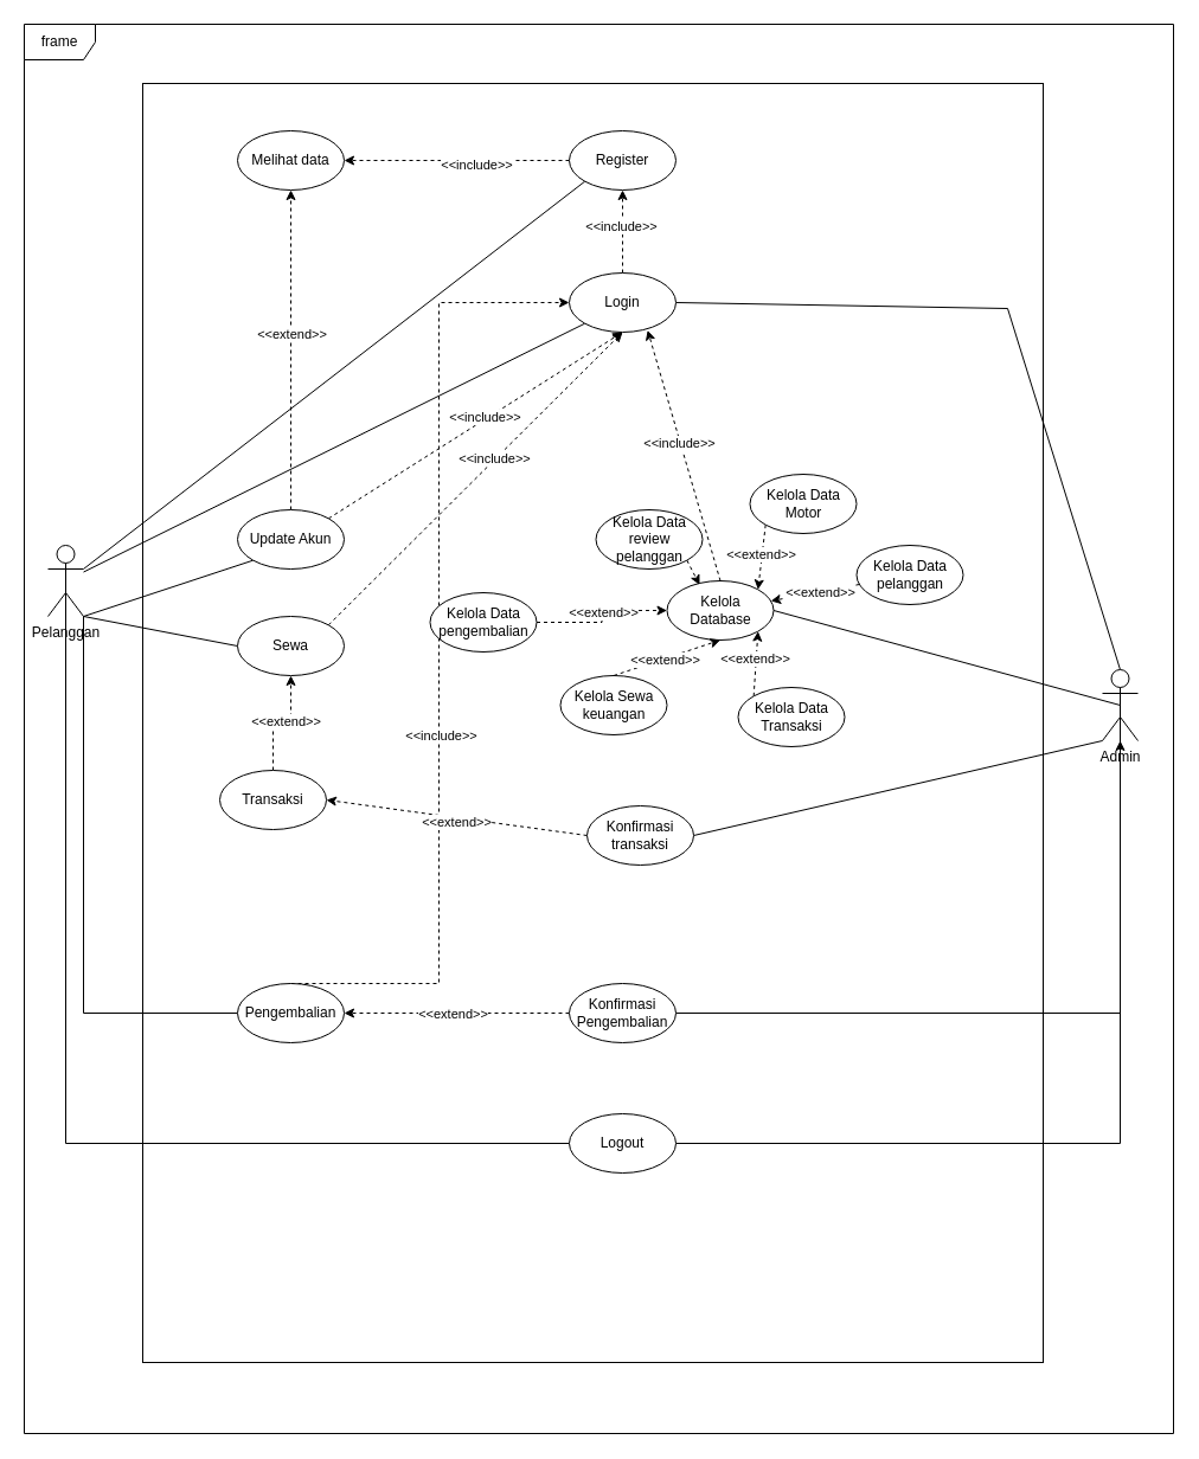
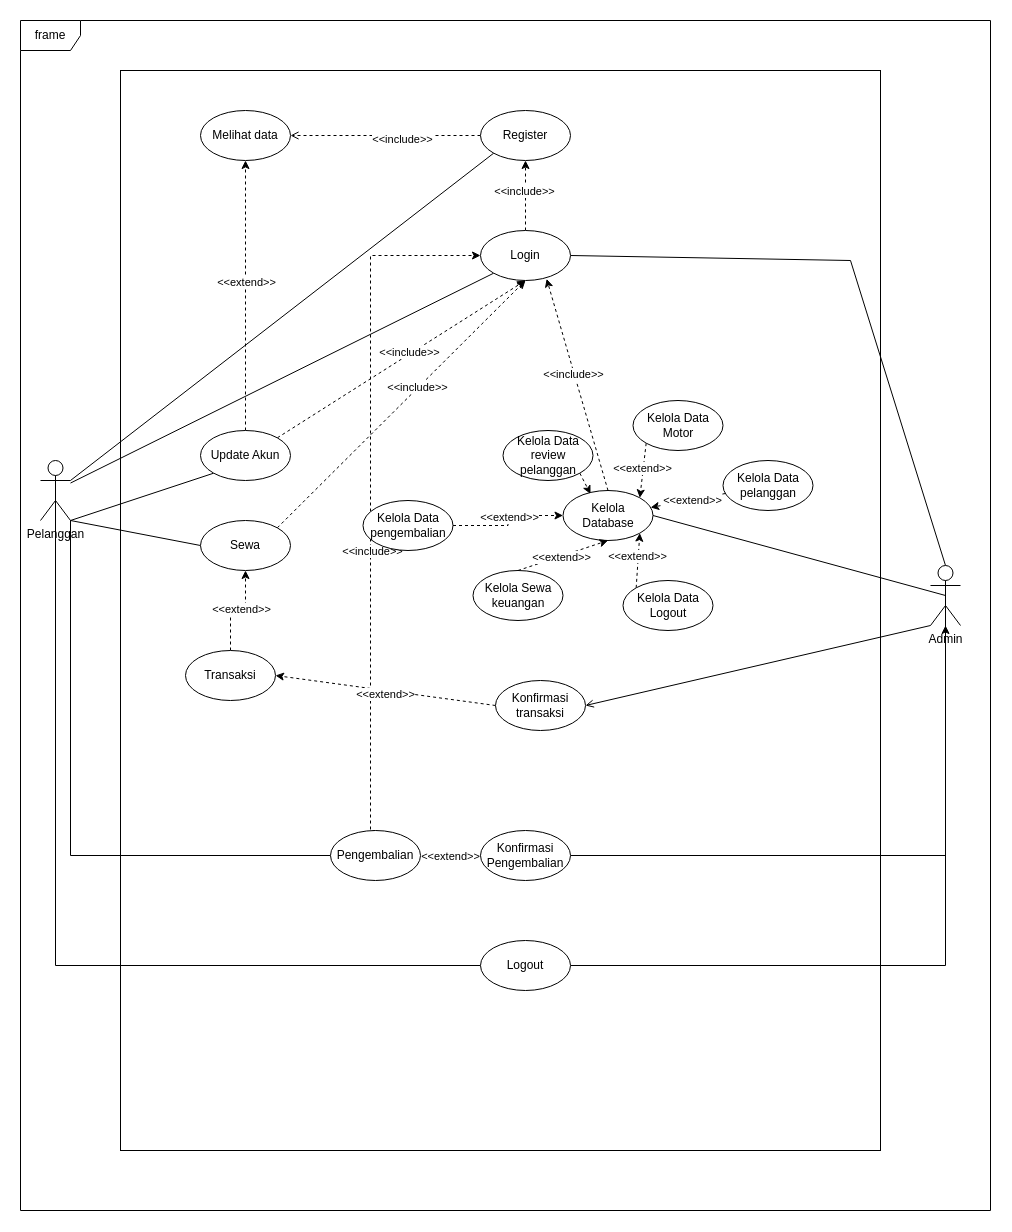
  <mxCell id="0" />
  <mxCell id="1" parent="0" />
  <mxCell id="2" value="" style="rounded=0;whiteSpace=wrap;html=1;" parent="1" vertex="1"><mxGeometry x="120" y="70" width="760" height="1080" as="geometry" /></mxCell>
  <mxCell id="3" value="frame" style="shape=umlFrame;whiteSpace=wrap;html=1;pointerEvents=0;" parent="1" vertex="1"><mxGeometry x="20" y="20" width="970" height="1190" as="geometry" /></mxCell>
  <mxCell id="4" style="rounded=0;orthogonalLoop=1;jettySize=auto;html=1;exitX=1;exitY=1;exitDx=0;exitDy=0;exitPerimeter=0;entryX=0;entryY=1;entryDx=0;entryDy=0;endArrow=none;endFill=0;" parent="1" source="8" target="27" edge="1"><mxGeometry relative="1" as="geometry" /></mxCell>
  <mxCell id="5" style="rounded=0;orthogonalLoop=1;jettySize=auto;html=1;exitX=1;exitY=1;exitDx=0;exitDy=0;exitPerimeter=0;entryX=0;entryY=0.5;entryDx=0;entryDy=0;endArrow=none;endFill=0;" parent="1" source="8" target="30" edge="1"><mxGeometry relative="1" as="geometry" /></mxCell>
  <mxCell id="6" style="edgeStyle=orthogonalEdgeStyle;rounded=0;orthogonalLoop=1;jettySize=auto;html=1;exitX=1;exitY=1;exitDx=0;exitDy=0;exitPerimeter=0;entryX=0;entryY=0.5;entryDx=0;entryDy=0;endArrow=none;endFill=0;" edge="1" parent="1" source="8" target="36"><mxGeometry relative="1" as="geometry" /></mxCell>
  <mxCell id="7" style="edgeStyle=orthogonalEdgeStyle;rounded=0;orthogonalLoop=1;jettySize=auto;html=1;exitX=0.5;exitY=0.5;exitDx=0;exitDy=0;exitPerimeter=0;entryX=0;entryY=0.5;entryDx=0;entryDy=0;endArrow=none;endFill=0;" edge="1" parent="1" source="8" target="41"><mxGeometry relative="1" as="geometry"><Array as="points"><mxPoint x="55" y="965" /></Array></mxGeometry></mxCell>
  <mxCell id="8" value="Pelanggan" style="shape=umlActor;verticalLabelPosition=bottom;verticalAlign=top;html=1;outlineConnect=0;" parent="1" vertex="1"><mxGeometry x="40" y="460" width="30" height="60" as="geometry" /></mxCell>
  <mxCell id="9" style="rounded=0;orthogonalLoop=1;jettySize=auto;html=1;exitX=0.5;exitY=0;exitDx=0;exitDy=0;exitPerimeter=0;startArrow=none;startFill=0;endArrow=none;endFill=0;entryX=1;entryY=0.5;entryDx=0;entryDy=0;" parent="1" source="13" edge="1" target="17"><mxGeometry relative="1" as="geometry"><mxPoint x="490" y="270" as="targetPoint" /><Array as="points"><mxPoint x="850" y="260" /></Array></mxGeometry></mxCell>
  <mxCell id="10" style="rounded=0;orthogonalLoop=1;jettySize=auto;html=1;exitX=0.5;exitY=0.5;exitDx=0;exitDy=0;exitPerimeter=0;entryX=1;entryY=0.5;entryDx=0;entryDy=0;endArrow=none;endFill=0;" edge="1" parent="1" source="13" target="42"><mxGeometry relative="1" as="geometry" /></mxCell>
- <mxCell id="11" style="rounded=0;orthogonalLoop=1;jettySize=auto;html=1;exitX=0;exitY=1;exitDx=0;exitDy=0;exitPerimeter=0;entryX=1;entryY=0.5;entryDx=0;entryDy=0;endArrow=none;endFill=0;" edge="1" parent="1" source="13" target="63"><mxGeometry relative="1" as="geometry" /></mxCell>
+ <mxCell id="11" style="rounded=0;orthogonalLoop=1;jettySize=auto;html=1;exitX=0;exitY=1;exitDx=0;exitDy=0;exitPerimeter=0;entryX=1;entryY=0.5;entryDx=0;entryDy=0;endArrow=open;endFill=0;" edge="1" parent="1" source="13" target="63"><mxGeometry relative="1" as="geometry" /></mxCell>
  <mxCell id="12" style="edgeStyle=orthogonalEdgeStyle;rounded=0;orthogonalLoop=1;jettySize=auto;html=1;exitX=0.5;exitY=0.5;exitDx=0;exitDy=0;exitPerimeter=0;entryX=1;entryY=0.5;entryDx=0;entryDy=0;endArrow=none;endFill=0;" edge="1" parent="1" source="13" target="41"><mxGeometry relative="1" as="geometry"><Array as="points"><mxPoint x="945" y="965" /></Array></mxGeometry></mxCell>
  <mxCell id="13" value="Admin" style="shape=umlActor;verticalLabelPosition=bottom;verticalAlign=top;html=1;outlineConnect=0;" parent="1" vertex="1"><mxGeometry x="930" y="565" width="30" height="60" as="geometry" /></mxCell>
  <mxCell id="14" style="rounded=0;orthogonalLoop=1;jettySize=auto;html=1;exitX=0;exitY=1;exitDx=0;exitDy=0;endArrow=none;endFill=0;" parent="1" source="17" target="8" edge="1"><mxGeometry relative="1" as="geometry" /></mxCell>
  <mxCell id="15" style="rounded=0;orthogonalLoop=1;jettySize=auto;html=1;exitX=0.5;exitY=0;exitDx=0;exitDy=0;entryX=0.5;entryY=1;entryDx=0;entryDy=0;dashed=1;" parent="1" source="17" target="20" edge="1"><mxGeometry relative="1" as="geometry" /></mxCell>
  <mxCell id="16" value="&amp;lt;&amp;lt;include&amp;gt;&amp;gt;" style="edgeLabel;html=1;align=center;verticalAlign=middle;resizable=0;points=[];" parent="15" vertex="1" connectable="0"><mxGeometry x="0.157" y="2" relative="1" as="geometry"><mxPoint as="offset" /></mxGeometry></mxCell>
  <mxCell id="17" value="&lt;div&gt;Login&lt;/div&gt;" style="ellipse;whiteSpace=wrap;html=1;" parent="1" vertex="1"><mxGeometry x="480" y="230" width="90" height="50" as="geometry" /></mxCell>
- <mxCell id="18" style="rounded=0;orthogonalLoop=1;jettySize=auto;html=1;exitX=0;exitY=0.5;exitDx=0;exitDy=0;entryX=1;entryY=0.5;entryDx=0;entryDy=0;dashed=1;" parent="1" source="20" target="22" edge="1"><mxGeometry relative="1" as="geometry" /></mxCell>
+ <mxCell id="18" style="rounded=0;orthogonalLoop=1;jettySize=auto;html=1;exitX=0;exitY=0.5;exitDx=0;exitDy=0;entryX=1;entryY=0.5;entryDx=0;entryDy=0;dashed=1;endArrow=open;" parent="1" source="20" target="22" edge="1"><mxGeometry relative="1" as="geometry" /></mxCell>
  <mxCell id="19" value="&amp;lt;&amp;lt;include&amp;gt;&amp;gt;" style="edgeLabel;html=1;align=center;verticalAlign=middle;resizable=0;points=[];" parent="18" vertex="1" connectable="0"><mxGeometry x="-0.169" y="3" relative="1" as="geometry"><mxPoint as="offset" /></mxGeometry></mxCell>
  <mxCell id="20" value="&lt;div&gt;Register&lt;/div&gt;" style="ellipse;whiteSpace=wrap;html=1;" parent="1" vertex="1"><mxGeometry x="480" y="110" width="90" height="50" as="geometry" /></mxCell>
  <mxCell id="21" style="rounded=0;orthogonalLoop=1;jettySize=auto;html=1;exitX=1;exitY=0.333;exitDx=0;exitDy=0;exitPerimeter=0;entryX=0;entryY=1;entryDx=0;entryDy=0;endArrow=none;endFill=0;" parent="1" source="8" target="20" edge="1"><mxGeometry relative="1" as="geometry" /></mxCell>
  <mxCell id="22" value="&lt;div&gt;Melihat data&lt;/div&gt;" style="ellipse;whiteSpace=wrap;html=1;" parent="1" vertex="1"><mxGeometry x="200" y="110" width="90" height="50" as="geometry" /></mxCell>
  <mxCell id="23" style="rounded=0;orthogonalLoop=1;jettySize=auto;html=1;exitX=1;exitY=0;exitDx=0;exitDy=0;entryX=0.5;entryY=1;entryDx=0;entryDy=0;dashed=1;" parent="1" source="27" target="17" edge="1"><mxGeometry relative="1" as="geometry" /></mxCell>
  <mxCell id="24" value="&amp;lt;&amp;lt;include&amp;gt;&amp;gt;" style="edgeLabel;html=1;align=center;verticalAlign=middle;resizable=0;points=[];" parent="23" vertex="1" connectable="0"><mxGeometry x="0.07" y="2" relative="1" as="geometry"><mxPoint as="offset" /></mxGeometry></mxCell>
  <mxCell id="25" style="edgeStyle=orthogonalEdgeStyle;rounded=0;orthogonalLoop=1;jettySize=auto;html=1;entryX=0.5;entryY=1;entryDx=0;entryDy=0;dashed=1;" edge="1" parent="1" source="27" target="22"><mxGeometry relative="1" as="geometry" /></mxCell>
  <mxCell id="26" value="&amp;lt;&amp;lt;extend&amp;gt;&amp;gt;" style="edgeLabel;html=1;align=center;verticalAlign=middle;resizable=0;points=[];" vertex="1" connectable="0" parent="25"><mxGeometry x="0.112" relative="1" as="geometry"><mxPoint y="1" as="offset" /></mxGeometry></mxCell>
  <mxCell id="27" value="&lt;div&gt;Update Akun&lt;/div&gt;" style="ellipse;whiteSpace=wrap;html=1;" parent="1" vertex="1"><mxGeometry x="200" y="430" width="90" height="50" as="geometry" /></mxCell>
  <mxCell id="28" style="rounded=0;orthogonalLoop=1;jettySize=auto;html=1;exitX=1;exitY=0;exitDx=0;exitDy=0;dashed=1;entryX=0.5;entryY=1;entryDx=0;entryDy=0;" parent="1" source="30" edge="1" target="17"><mxGeometry relative="1" as="geometry"><mxPoint x="450" y="290" as="targetPoint" /></mxGeometry></mxCell>
  <mxCell id="29" value="&amp;lt;&amp;lt;include&amp;gt;&amp;gt;" style="edgeLabel;html=1;align=center;verticalAlign=middle;resizable=0;points=[];" parent="28" vertex="1" connectable="0"><mxGeometry x="0.129" y="1" relative="1" as="geometry"><mxPoint as="offset" /></mxGeometry></mxCell>
  <mxCell id="30" value="Sewa" style="ellipse;whiteSpace=wrap;html=1;" parent="1" vertex="1"><mxGeometry x="200" y="520" width="90" height="50" as="geometry" /></mxCell>
  <mxCell id="31" style="edgeStyle=orthogonalEdgeStyle;rounded=0;orthogonalLoop=1;jettySize=auto;html=1;exitX=0.5;exitY=0;exitDx=0;exitDy=0;entryX=0.5;entryY=1;entryDx=0;entryDy=0;dashed=1;" parent="1" source="33" target="30" edge="1"><mxGeometry relative="1" as="geometry" /></mxCell>
  <mxCell id="32" value="&amp;lt;&amp;lt;extend&amp;gt;&amp;gt;" style="edgeLabel;html=1;align=center;verticalAlign=middle;resizable=0;points=[];" parent="31" vertex="1" connectable="0"><mxGeometry x="0.055" y="2" relative="1" as="geometry"><mxPoint as="offset" /></mxGeometry></mxCell>
  <mxCell id="33" value="&lt;div&gt;Transaksi&lt;/div&gt;" style="ellipse;whiteSpace=wrap;html=1;" parent="1" vertex="1"><mxGeometry x="185" y="650" width="90" height="50" as="geometry" /></mxCell>
  <mxCell id="34" style="edgeStyle=orthogonalEdgeStyle;rounded=0;orthogonalLoop=1;jettySize=auto;html=1;exitX=0.5;exitY=0;exitDx=0;exitDy=0;entryX=0;entryY=0.5;entryDx=0;entryDy=0;dashed=1;" edge="1" parent="1" source="36" target="17"><mxGeometry relative="1" as="geometry"><Array as="points"><mxPoint x="370" y="830" /><mxPoint x="370" y="255" /><mxPoint x="475" y="255" /></Array></mxGeometry></mxCell>
  <mxCell id="35" value="&amp;lt;&amp;lt;include&amp;gt;&amp;gt;" style="edgeLabel;html=1;align=center;verticalAlign=middle;resizable=0;points=[];" vertex="1" connectable="0" parent="34"><mxGeometry x="-0.171" y="-1" relative="1" as="geometry"><mxPoint y="1" as="offset" /></mxGeometry></mxCell>
- <mxCell id="36" value="&lt;div&gt;Pengembalian&lt;/div&gt;" style="ellipse;whiteSpace=wrap;html=1;" vertex="1" parent="1"><mxGeometry x="200" y="830" width="90" height="50" as="geometry" /></mxCell>
+ <mxCell id="36" value="&lt;div&gt;Pengembalian&lt;/div&gt;" style="ellipse;whiteSpace=wrap;html=1;" vertex="1" parent="1"><mxGeometry x="330" y="830" width="90" height="50" as="geometry" /></mxCell>
  <mxCell id="37" value="&amp;lt;&amp;lt;" style="edgeStyle=orthogonalEdgeStyle;rounded=0;orthogonalLoop=1;jettySize=auto;html=1;exitX=0;exitY=0.5;exitDx=0;exitDy=0;dashed=1;" edge="1" parent="1" source="40" target="36"><mxGeometry relative="1" as="geometry" /></mxCell>
  <mxCell id="38" value="&amp;lt;&amp;lt;extend&amp;gt;&amp;gt;" style="edgeLabel;html=1;align=center;verticalAlign=middle;resizable=0;points=[];" vertex="1" connectable="0" parent="37"><mxGeometry x="0.045" relative="1" as="geometry"><mxPoint as="offset" /></mxGeometry></mxCell>
  <mxCell id="39" style="edgeStyle=orthogonalEdgeStyle;rounded=0;orthogonalLoop=1;jettySize=auto;html=1;exitX=1;exitY=0.5;exitDx=0;exitDy=0;" edge="1" parent="1" source="40" target="13"><mxGeometry relative="1" as="geometry" /></mxCell>
  <mxCell id="40" value="&lt;div&gt;Konfirmasi&lt;/div&gt;&lt;div&gt;Pengembalian&lt;/div&gt;" style="ellipse;whiteSpace=wrap;html=1;" vertex="1" parent="1"><mxGeometry x="480" y="830" width="90" height="50" as="geometry" /></mxCell>
  <mxCell id="41" value="&lt;div&gt;Logout&lt;/div&gt;" style="ellipse;whiteSpace=wrap;html=1;" vertex="1" parent="1"><mxGeometry x="480" y="940" width="90" height="50" as="geometry" /></mxCell>
  <mxCell id="42" value="&lt;div&gt;Kelola Database&lt;/div&gt;" style="ellipse;whiteSpace=wrap;html=1;" vertex="1" parent="1"><mxGeometry x="562.5" y="490" width="90" height="50" as="geometry" /></mxCell>
  <mxCell id="43" style="rounded=0;orthogonalLoop=1;jettySize=auto;html=1;exitX=0;exitY=1;exitDx=0;exitDy=0;entryX=1;entryY=0;entryDx=0;entryDy=0;dashed=1;" edge="1" parent="1" source="45" target="42"><mxGeometry relative="1" as="geometry" /></mxCell>
  <mxCell id="44" value="&amp;lt;&amp;lt;extend&amp;gt;&amp;gt;" style="edgeLabel;html=1;align=center;verticalAlign=middle;resizable=0;points=[];" vertex="1" connectable="0" parent="43"><mxGeometry x="-0.104" y="-1" relative="1" as="geometry"><mxPoint as="offset" /></mxGeometry></mxCell>
  <mxCell id="45" value="&lt;div&gt;Kelola Data Motor&lt;/div&gt;" style="ellipse;whiteSpace=wrap;html=1;" vertex="1" parent="1"><mxGeometry x="632.5" y="400" width="90" height="50" as="geometry" /></mxCell>
  <mxCell id="46" value="" style="rounded=0;orthogonalLoop=1;jettySize=auto;html=1;dashed=1;" edge="1" parent="1" source="48" target="42"><mxGeometry relative="1" as="geometry" /></mxCell>
  <mxCell id="47" value="&amp;lt;&amp;lt;extend&amp;gt;&amp;gt;" style="edgeLabel;html=1;align=center;verticalAlign=middle;resizable=0;points=[];" vertex="1" connectable="0" parent="46"><mxGeometry x="-0.109" relative="1" as="geometry"><mxPoint as="offset" /></mxGeometry></mxCell>
  <mxCell id="48" value="&lt;div&gt;Kelola Data pelanggan&lt;/div&gt;" style="ellipse;whiteSpace=wrap;html=1;" vertex="1" parent="1"><mxGeometry x="722.5" y="460" width="90" height="50" as="geometry" /></mxCell>
  <mxCell id="49" style="rounded=0;orthogonalLoop=1;jettySize=auto;html=1;exitX=0;exitY=0;exitDx=0;exitDy=0;entryX=1;entryY=1;entryDx=0;entryDy=0;dashed=1;" edge="1" parent="1" source="51" target="42"><mxGeometry relative="1" as="geometry" /></mxCell>
  <mxCell id="50" value="&amp;lt;&amp;lt;extend&amp;gt;&amp;gt;" style="edgeLabel;html=1;align=center;verticalAlign=middle;resizable=0;points=[];" vertex="1" connectable="0" parent="49"><mxGeometry x="0.185" y="1" relative="1" as="geometry"><mxPoint as="offset" /></mxGeometry></mxCell>
- <mxCell id="51" value="&lt;div&gt;Kelola Data Transaksi&lt;/div&gt;" style="ellipse;whiteSpace=wrap;html=1;" vertex="1" parent="1"><mxGeometry x="622.5" y="580" width="90" height="50" as="geometry" /></mxCell>
+ <mxCell id="51" value="&lt;div&gt;Kelola Data Logout&lt;/div&gt;" style="ellipse;whiteSpace=wrap;html=1;" vertex="1" parent="1"><mxGeometry x="622.5" y="580" width="90" height="50" as="geometry" /></mxCell>
  <mxCell id="52" style="rounded=0;orthogonalLoop=1;jettySize=auto;html=1;exitX=0.5;exitY=0;exitDx=0;exitDy=0;entryX=0.5;entryY=1;entryDx=0;entryDy=0;dashed=1;" edge="1" parent="1" source="54" target="42"><mxGeometry relative="1" as="geometry" /></mxCell>
  <mxCell id="53" value="&amp;lt;&amp;lt;extend&amp;gt;&amp;gt;" style="edgeLabel;html=1;align=center;verticalAlign=middle;resizable=0;points=[];" vertex="1" connectable="0" parent="52"><mxGeometry x="-0.048" y="-1" relative="1" as="geometry"><mxPoint as="offset" /></mxGeometry></mxCell>
  <mxCell id="54" value="&lt;div&gt;Kelola Sewa keuangan&lt;/div&gt;" style="ellipse;whiteSpace=wrap;html=1;" vertex="1" parent="1"><mxGeometry x="472.5" y="570" width="90" height="50" as="geometry" /></mxCell>
  <mxCell id="55" value="" style="edgeStyle=orthogonalEdgeStyle;rounded=0;orthogonalLoop=1;jettySize=auto;html=1;dashed=1;" edge="1" parent="1" source="57" target="42"><mxGeometry relative="1" as="geometry" /></mxCell>
  <mxCell id="56" value="&amp;lt;&amp;lt;extend&amp;gt;&amp;gt;" style="edgeLabel;html=1;align=center;verticalAlign=middle;resizable=0;points=[];" vertex="1" connectable="0" parent="55"><mxGeometry x="0.062" y="-2" relative="1" as="geometry"><mxPoint x="-1" as="offset" /></mxGeometry></mxCell>
  <mxCell id="57" value="&lt;div&gt;Kelola Data pengembalian&lt;/div&gt;" style="ellipse;whiteSpace=wrap;html=1;" vertex="1" parent="1"><mxGeometry x="362.5" y="500" width="90" height="50" as="geometry" /></mxCell>
  <mxCell id="58" value="&lt;div&gt;Kelola Data review pelanggan&lt;/div&gt;" style="ellipse;whiteSpace=wrap;html=1;" vertex="1" parent="1"><mxGeometry x="502.5" y="430" width="90" height="50" as="geometry" /></mxCell>
  <mxCell id="59" style="rounded=0;orthogonalLoop=1;jettySize=auto;html=1;exitX=1;exitY=1;exitDx=0;exitDy=0;entryX=0.306;entryY=0.069;entryDx=0;entryDy=0;entryPerimeter=0;dashed=1;" edge="1" parent="1" source="58" target="42"><mxGeometry relative="1" as="geometry" /></mxCell>
  <mxCell id="60" style="rounded=0;orthogonalLoop=1;jettySize=auto;html=1;exitX=0;exitY=0.5;exitDx=0;exitDy=0;entryX=1;entryY=0.5;entryDx=0;entryDy=0;dashed=1;" edge="1" parent="1" source="63" target="33"><mxGeometry relative="1" as="geometry" /></mxCell>
  <mxCell id="61" value="Text" style="edgeLabel;html=1;align=center;verticalAlign=middle;resizable=0;points=[];" vertex="1" connectable="0" parent="60"><mxGeometry x="-0.011" y="2" relative="1" as="geometry"><mxPoint as="offset" /></mxGeometry></mxCell>
  <mxCell id="62" value="&amp;lt;&amp;lt;extend&amp;gt;&amp;gt;" style="edgeLabel;html=1;align=center;verticalAlign=middle;resizable=0;points=[];" vertex="1" connectable="0" parent="60"><mxGeometry x="-0.011" y="3" relative="1" as="geometry"><mxPoint x="-1" as="offset" /></mxGeometry></mxCell>
  <mxCell id="63" value="&lt;div&gt;Konfirmasi transaksi&lt;/div&gt;" style="ellipse;whiteSpace=wrap;html=1;" vertex="1" parent="1"><mxGeometry x="495" y="680" width="90" height="50" as="geometry" /></mxCell>
  <mxCell id="64" style="rounded=0;orthogonalLoop=1;jettySize=auto;html=1;exitX=0.5;exitY=0;exitDx=0;exitDy=0;entryX=0.735;entryY=0.967;entryDx=0;entryDy=0;entryPerimeter=0;dashed=1;" edge="1" parent="1" source="42" target="17"><mxGeometry relative="1" as="geometry" /></mxCell>
  <mxCell id="65" value="&amp;lt;&amp;lt;include&amp;gt;&amp;gt;" style="edgeLabel;html=1;align=center;verticalAlign=middle;resizable=0;points=[];" vertex="1" connectable="0" parent="64"><mxGeometry x="0.108" y="1" relative="1" as="geometry"><mxPoint as="offset" /></mxGeometry></mxCell>
